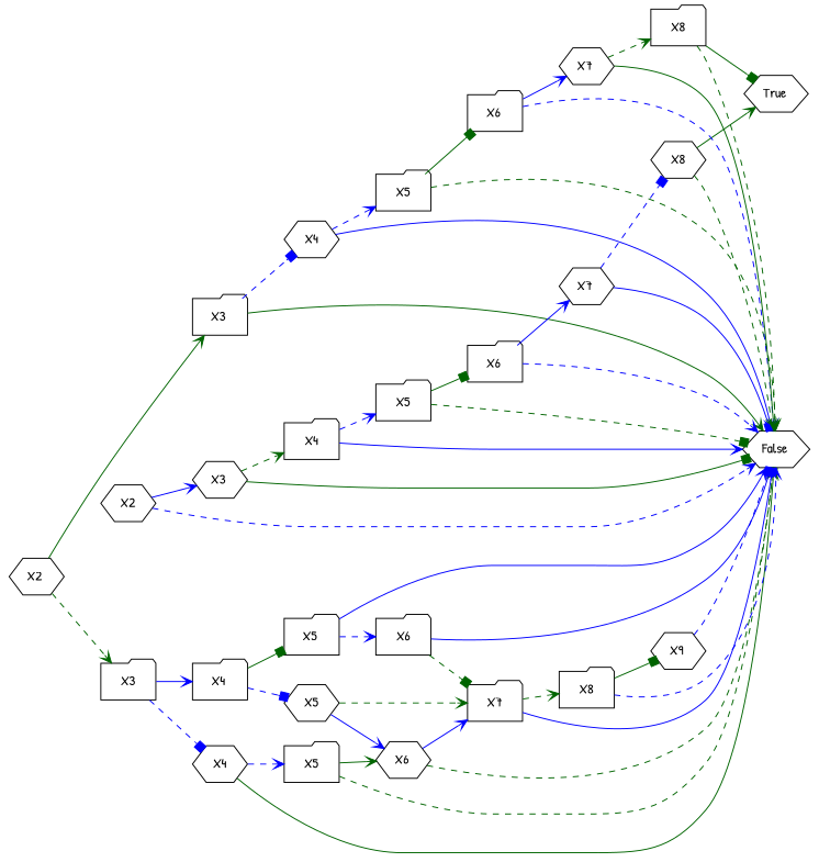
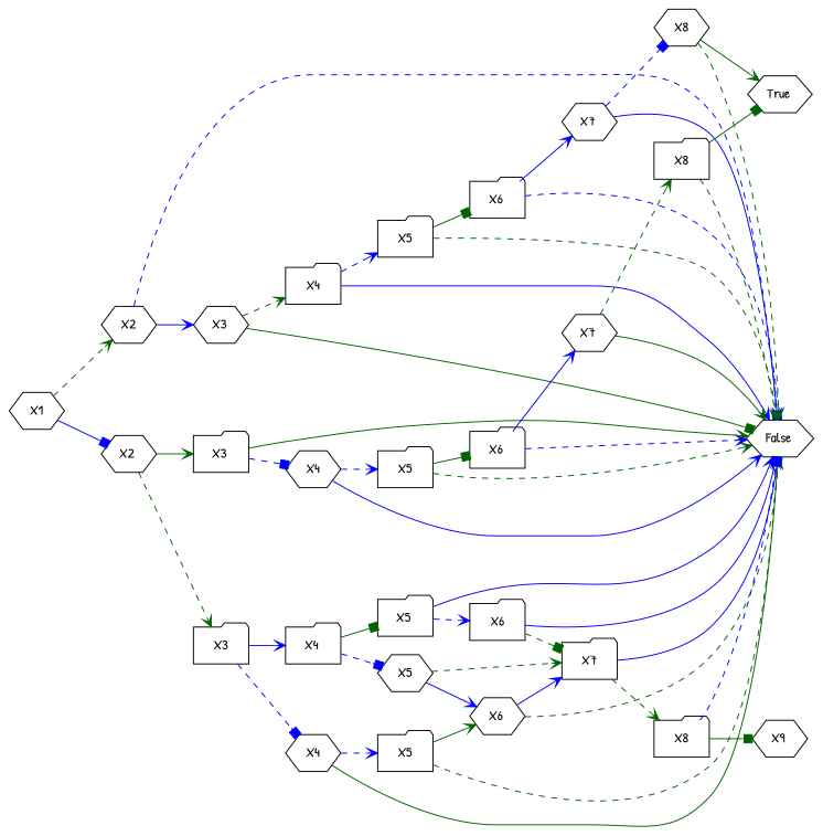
  digraph {
    fontname="Patrick Hand"
    rankdir=LR
    node [fontname="Patrick Hand" shape=hexagon]
    edge [arrowhead=vee color=blue fontcolor=gray fontname="Patrick Hand" style=dashed]
+   n1 [label=X1]
    n2 [label=X2]
    n3 [label="X2 "]
    n4 [label="False "]
    n5 [label="X3 "]
    n6 [label=X3 shape=folder]
    n7 [label="X3 " shape=folder]
    n8 [label=X4 shape=folder]
    n9 [label=X5 shape=folder]
    n10 [label="X6 " shape=folder]
    n11 [label="X7 "]
    n12 [label=X8]
    n13 [label="True "]
    n14 [label=X4]
    n15 [label="X4 " shape=folder]
    n16 [label=X4]
    n17 [label=X5 shape=folder]
    n18 [label=X5]
    n19 [label="X5 " shape=folder]
    n20 [label="X6 "]
    n21 [label=X7 shape=folder]
    n22 [label=X8 shape=folder]
    n23 [label="X9 "]
    n24 [label=X6 shape=folder]
    n25 [label=X5 shape=folder]
    n26 [label="X6 " shape=folder]
    n27 [label="X7 "]
    n28 [label=X8 shape=folder]
+   n1 -> n2 [color=darkgreen]
+   n1 -> n3 [arrowhead=box style=""]
    n2 -> n4
    n2 -> n5 [style=""]
    n3 -> n6 [color=darkgreen]
    n3 -> n7 [color=darkgreen style=""]
    n5 -> n4 [arrowhead=box color=darkgreen style=""]
    n5 -> n8 [color=darkgreen]
    n6 -> n14 [arrowhead=box]
    n6 -> n15 [style=""]
    n7 -> n4 [color=darkgreen style=""]
    n7 -> n16 [arrowhead=box]
    n8 -> n4 [style=""]
    n8 -> n9
    n9 -> n4 [arrowhead=box color=darkgreen]
    n9 -> n10 [arrowhead=box color=darkgreen style=""]
    n10 -> n4
    n10 -> n11 [style=""]
    n11 -> n4 [arrowhead=box style=""]
    n11 -> n12 [arrowhead=box]
    n12 -> n4 [color=darkgreen]
    n12 -> n13 [color=darkgreen style=""]
    n14 -> n4 [color=darkgreen style=""]
    n14 -> n17
    n15 -> n18 [arrowhead=box]
    n15 -> n19 [arrowhead=box color=darkgreen style=""]
    n16 -> n4 [style=""]
    n16 -> n25
    n17 -> n4 [arrowhead=box color=darkgreen]
    n17 -> n20 [color=darkgreen style=""]
    n18 -> n20 [style=""]
    n18 -> n21 [color=darkgreen]
    n19 -> n4 [style=""]
    n19 -> n24
    n20 -> n4 [color=darkgreen]
    n20 -> n21 [style=""]
    n21 -> n4 [arrowhead=box style=""]
    n21 -> n22 [color=darkgreen]
    n22 -> n4
    n22 -> n23 [arrowhead=box color=darkgreen style=""]
-   n23 -> n4 [arrowhead=box]
    n24 -> n4 [arrowhead=box style=""]
    n24 -> n21 [arrowhead=box color=darkgreen]
    n25 -> n4 [color=darkgreen]
    n25 -> n26 [arrowhead=box color=darkgreen style=""]
    n26 -> n4
    n26 -> n27 [style=""]
    n27 -> n4 [color=darkgreen style=""]
    n27 -> n28 [color=darkgreen]
    n28 -> n4 [color=darkgreen]
    n28 -> n13 [arrowhead=box color=darkgreen style=""]
  }
